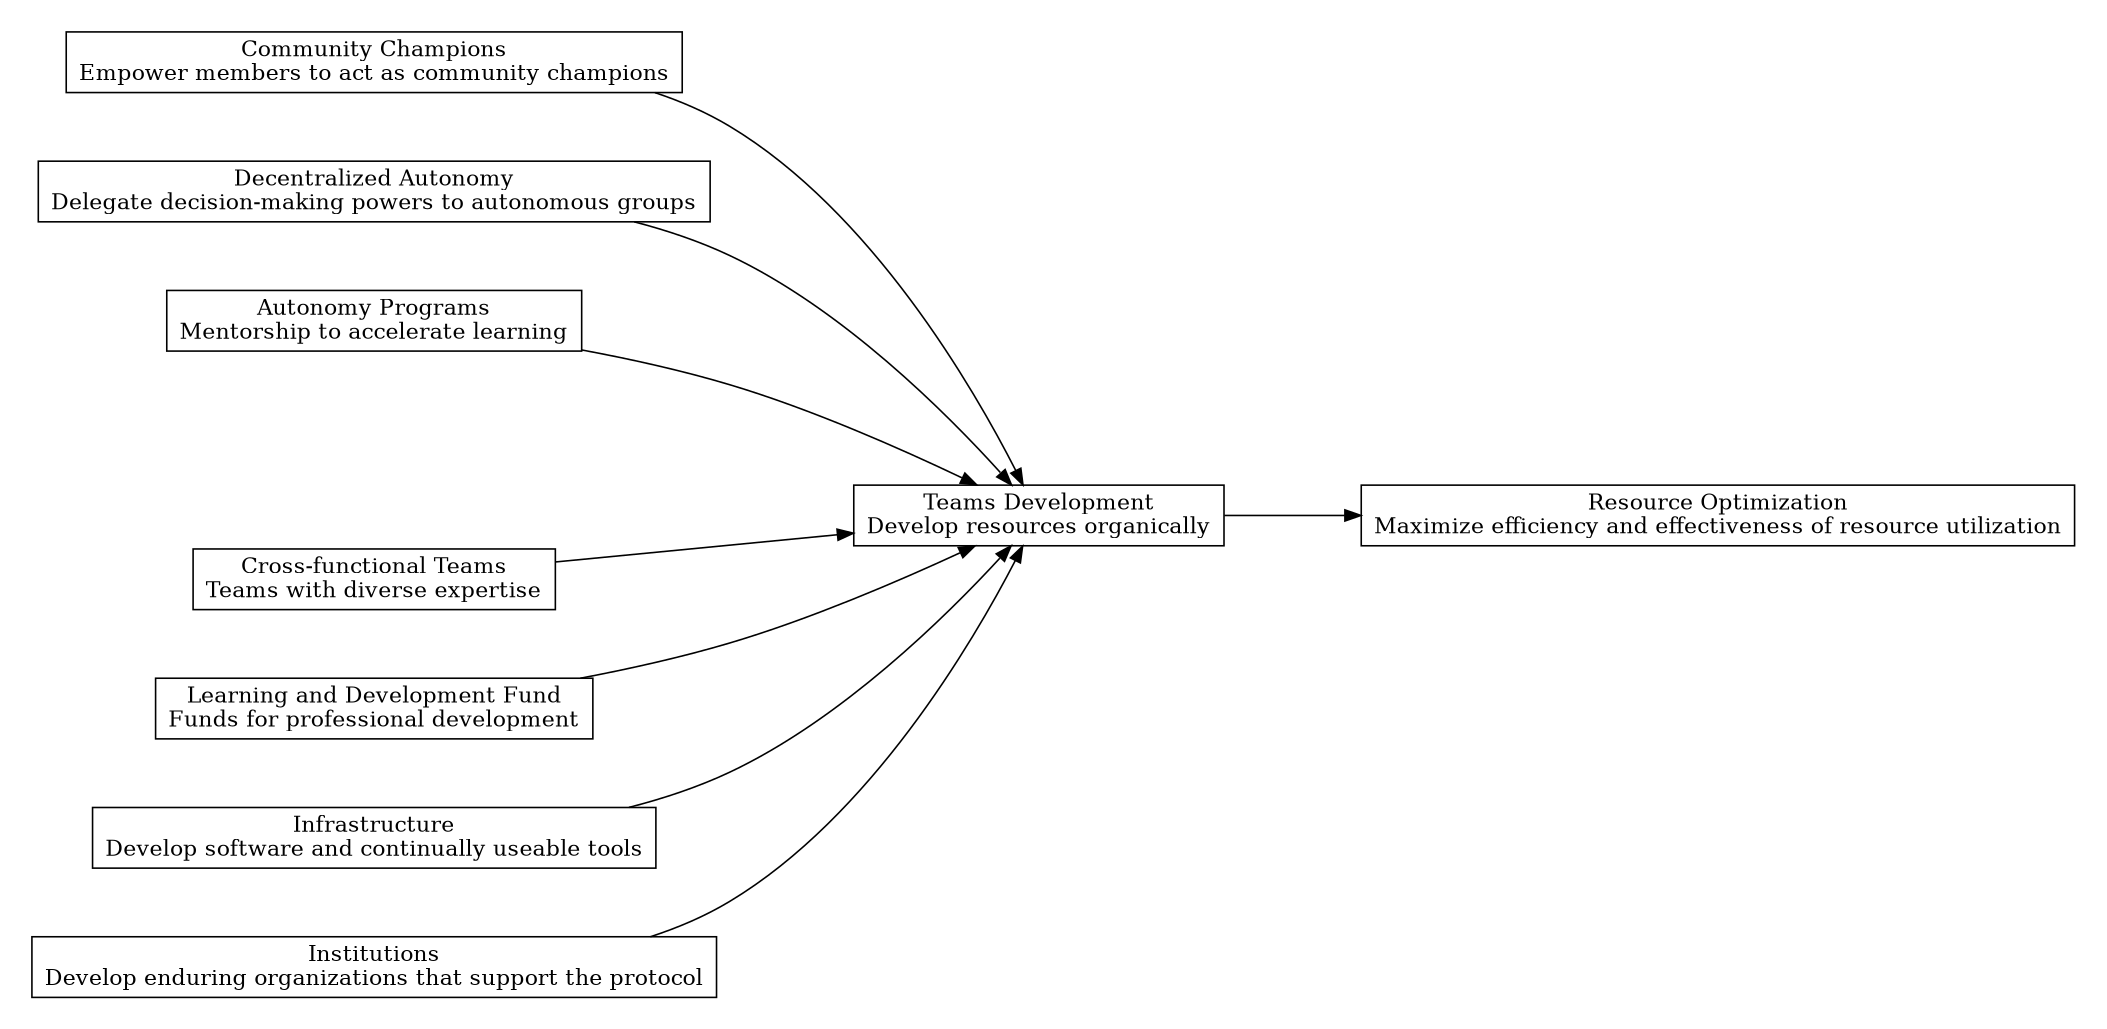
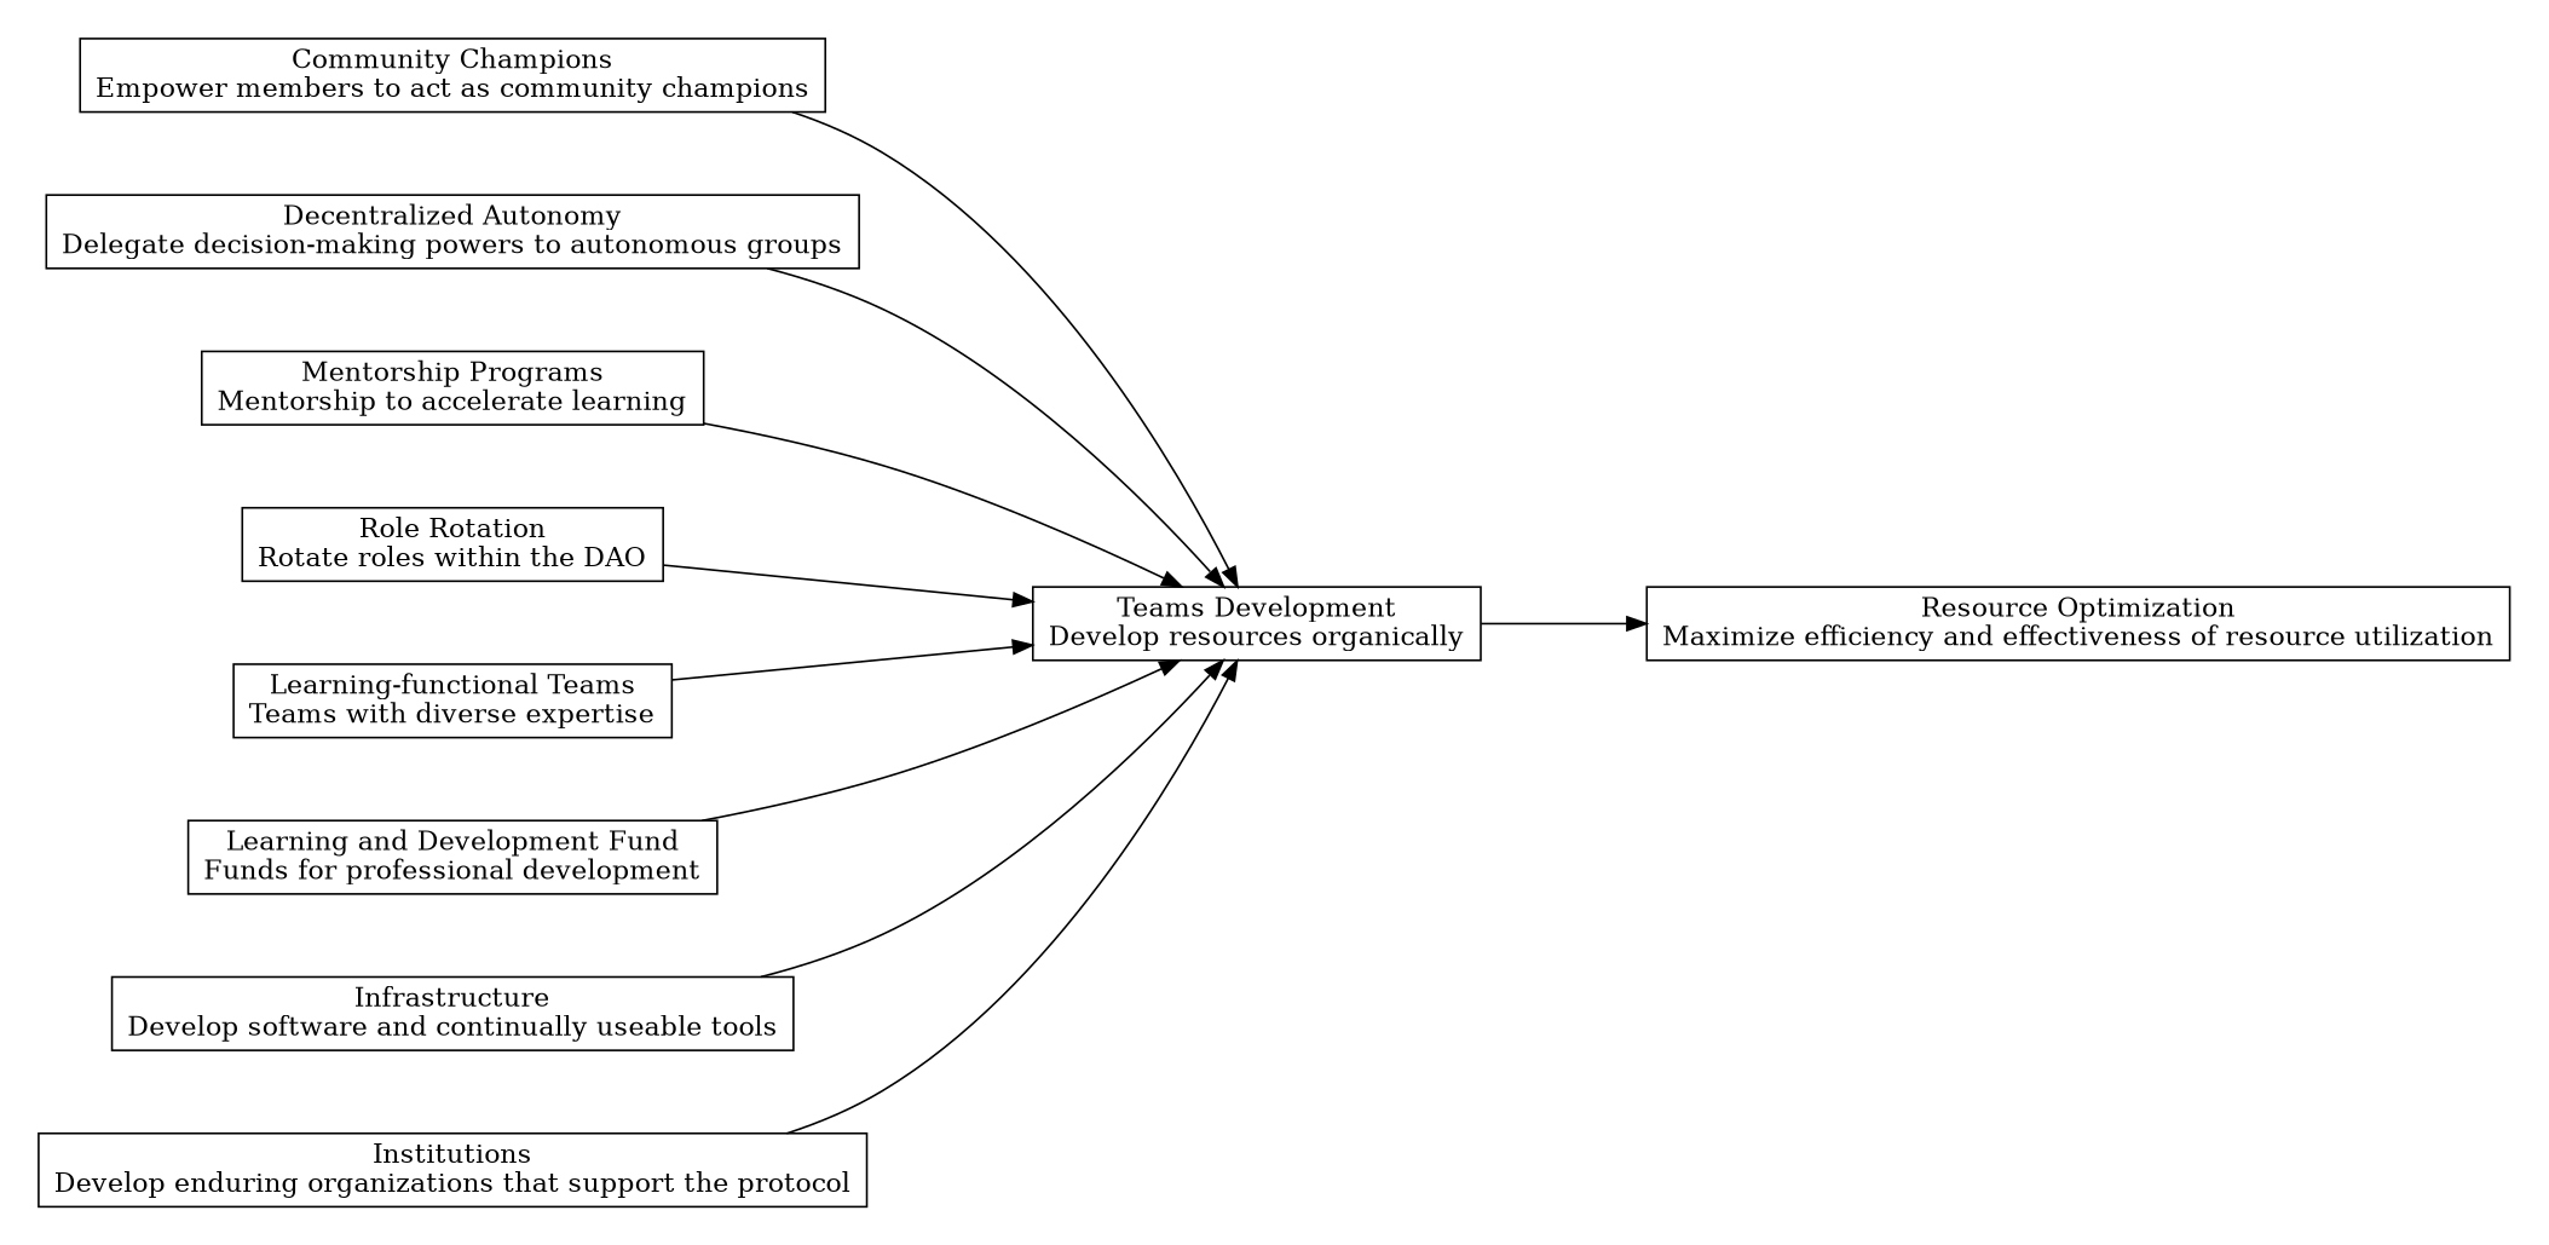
  digraph {
    nodesep=0.6
    rankdir=LR
    ranksep=1.2
    node [shape=box]
    n1 [label="Community Champions\nEmpower members to act as community champions"]
    n2 [label="Decentralized Autonomy\nDelegate decision-making powers to autonomous groups"]
-   n3 [label="Autonomy Programs\nMentorship to accelerate learning"]
-   n5 [label="Cross-functional Teams\nTeams with diverse expertise"]
+   n3 [label="Mentorship Programs\nMentorship to accelerate learning"]
+   n4 [label="Role Rotation\nRotate roles within the DAO"]
+   n5 [label="Learning-functional Teams\nTeams with diverse expertise"]
    n6 [label="Learning and Development Fund\nFunds for professional development"]
    n7 [label="Infrastructure\nDevelop software and continually useable tools"]
    n8 [label="Institutions\nDevelop enduring organizations that support the protocol"]
    n9 [label="Resource Optimization\nMaximize efficiency and effectiveness of resource utilization"]
    n10 [label="Teams Development\nDevelop resources organically"]
    subgraph cluster_1 {
      rank=max
      style=invis
      n1
      n2
      n3
+     n4
      n5
      n6
      n7
      n8
    }
    subgraph cluster_2 {
      rank=min
      style=invis
      n9
    }
    n1 -> n10
    n2 -> n10
    n3 -> n10
+   n4 -> n10
    n5 -> n10
    n6 -> n10
    n7 -> n10
    n8 -> n10
    n10 -> n9
  }
